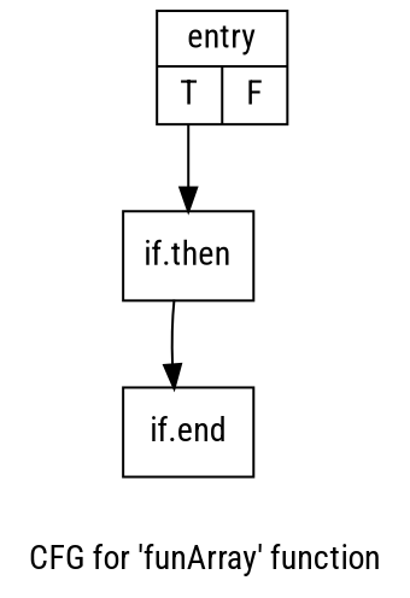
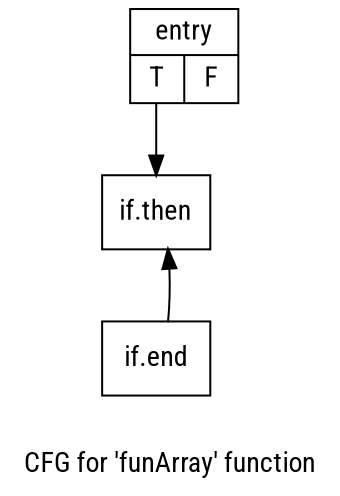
  digraph {
    fontname="Roboto Condensed"
    label="CFG for 'funArray' function"
    node [fontname="Roboto Condensed" shape=record]
    edge [fontname="Roboto Condensed"]
    n1 [label="{entry|{<s0>T|<s1>F}}"]
    n2 [label="{if.then}"]
    n3 [label="{if.end}"]
    n1 -> n2 [tailport=s0]
-   n2 -> n3
+   n3 -> n2
  }
